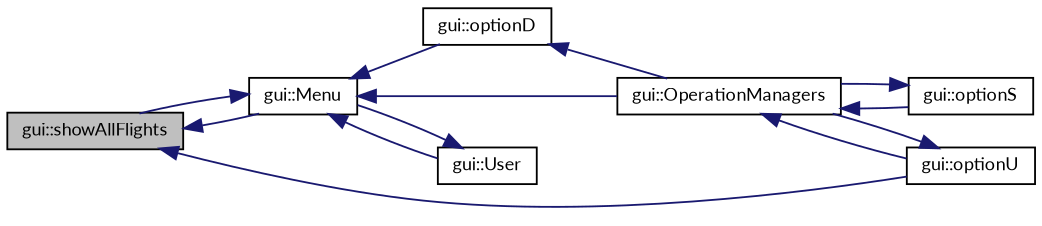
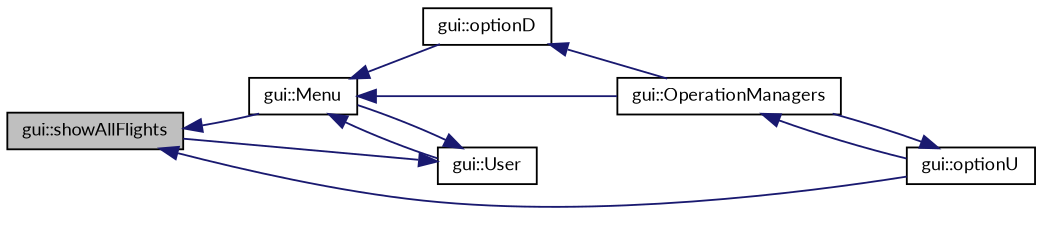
  digraph {
    fontname=Lato
    rankdir=LR
    node [color=black fillcolor=white fontname=Lato fontsize=10 shape=record style=filled]
    edge [color=midnightblue dir=back fontname=Lato fontsize=10 labelfontname=FreeSans labelfontsize=10 style=solid]
    n1 [fillcolor=grey75 fontcolor=black height=0.2 label="gui::showAllFlights" width=0.4]
    n2 [height=0.2 label="gui::Menu" width=0.4]
    n3 [height=0.2 label="gui::optionU" width=0.4]
    n4 [height=0.2 label="gui::optionD" width=0.4]
    n5 [height=0.2 label="gui::OperationManagers" width=0.4]
    n6 [height=0.2 label="gui::User" width=0.4]
-   n7 [height=0.2 label="gui::optionS" width=0.4]
    n1 -> n2
    n1 -> n3
-   n2 -> n1
+   n6 -> n1
    n2 -> n4
    n2 -> n5
    n2 -> n6
    n3 -> n5
    n4 -> n5
    n5 -> n3
-   n5 -> n7
    n6 -> n2
-   n7 -> n5
  }
